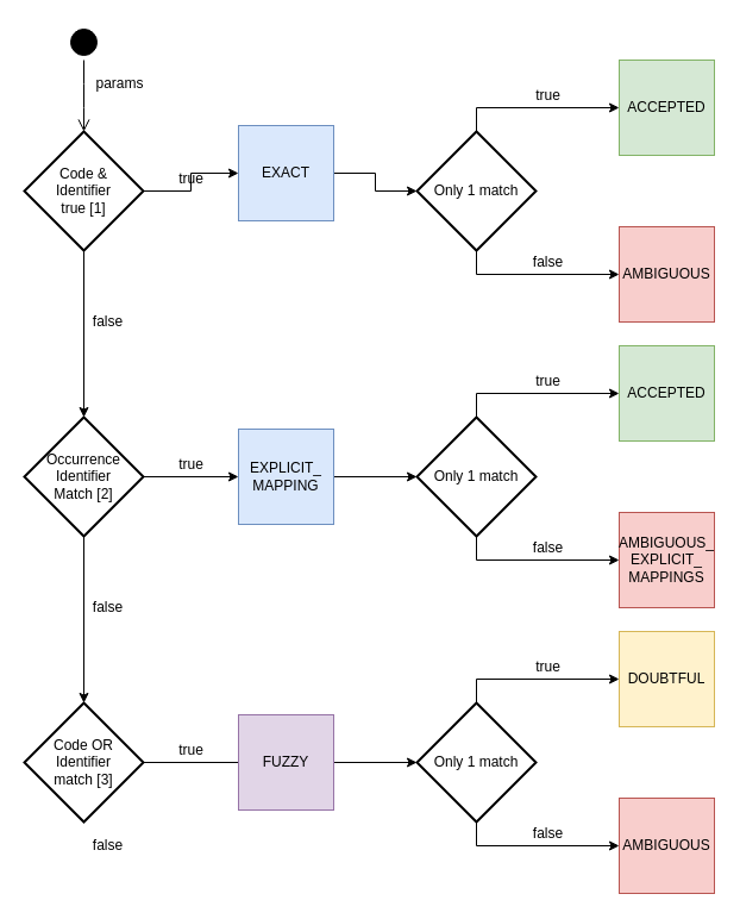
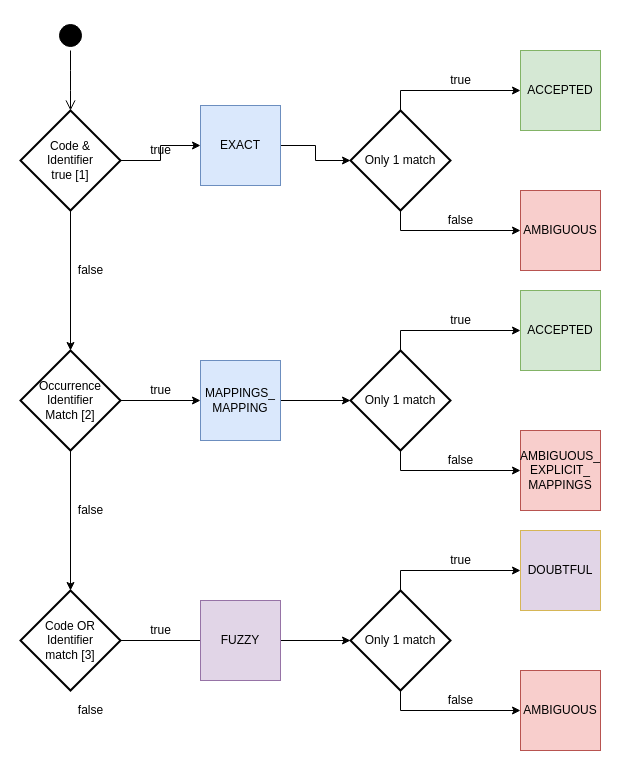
  <mxCell id="0" />
  <mxCell id="1" parent="0" />
  <mxCell id="2" style="edgeStyle=orthogonalEdgeStyle;rounded=0;orthogonalLoop=1;jettySize=auto;html=1;exitX=1;exitY=0.5;exitDx=0;exitDy=0;exitPerimeter=0;entryX=0;entryY=0.5;entryDx=0;entryDy=0;" parent="1" source="4" target="6" edge="1"><mxGeometry relative="1" as="geometry" /></mxCell>
  <mxCell id="3" style="edgeStyle=orthogonalEdgeStyle;rounded=0;orthogonalLoop=1;jettySize=auto;html=1;exitX=0.5;exitY=1;exitDx=0;exitDy=0;exitPerimeter=0;entryX=0.5;entryY=0;entryDx=0;entryDy=0;entryPerimeter=0;" parent="1" source="4" target="14" edge="1"><mxGeometry relative="1" as="geometry" /></mxCell>
  <mxCell id="4" value="Code &amp;amp;&lt;br&gt;Identifier&lt;br&gt;true [1]" style="strokeWidth=2;html=1;shape=mxgraph.flowchart.decision;whiteSpace=wrap;" parent="1" vertex="1"><mxGeometry x="20" y="110" width="100" height="100" as="geometry" /></mxCell>
  <mxCell id="5" style="edgeStyle=orthogonalEdgeStyle;rounded=0;orthogonalLoop=1;jettySize=auto;html=1;exitX=1;exitY=0.5;exitDx=0;exitDy=0;entryX=0;entryY=0.5;entryDx=0;entryDy=0;entryPerimeter=0;" parent="1" source="6" target="9" edge="1"><mxGeometry relative="1" as="geometry" /></mxCell>
  <mxCell id="6" value="EXACT" style="whiteSpace=wrap;html=1;aspect=fixed;fillColor=#dae8fc;strokeColor=#6c8ebf;" parent="1" vertex="1"><mxGeometry x="200" y="105" width="80" height="80" as="geometry" /></mxCell>
  <mxCell id="7" style="edgeStyle=orthogonalEdgeStyle;rounded=0;orthogonalLoop=1;jettySize=auto;html=1;exitX=0.5;exitY=0;exitDx=0;exitDy=0;exitPerimeter=0;entryX=0;entryY=0.5;entryDx=0;entryDy=0;" parent="1" source="9" target="10" edge="1"><mxGeometry relative="1" as="geometry" /></mxCell>
  <mxCell id="8" style="edgeStyle=orthogonalEdgeStyle;rounded=0;orthogonalLoop=1;jettySize=auto;html=1;exitX=0.5;exitY=1;exitDx=0;exitDy=0;exitPerimeter=0;entryX=0;entryY=0.5;entryDx=0;entryDy=0;" parent="1" source="9" target="11" edge="1"><mxGeometry relative="1" as="geometry" /></mxCell>
  <mxCell id="9" value="Only 1 match" style="strokeWidth=2;html=1;shape=mxgraph.flowchart.decision;whiteSpace=wrap;" parent="1" vertex="1"><mxGeometry x="350" y="110" width="100" height="100" as="geometry" /></mxCell>
  <mxCell id="10" value="ACCEPTED" style="whiteSpace=wrap;html=1;aspect=fixed;fillColor=#d5e8d4;strokeColor=#82b366;" parent="1" vertex="1"><mxGeometry x="520" y="50" width="80" height="80" as="geometry" /></mxCell>
  <mxCell id="11" value="AMBIGUOUS" style="whiteSpace=wrap;html=1;aspect=fixed;fillColor=#f8cecc;strokeColor=#b85450;" parent="1" vertex="1"><mxGeometry x="520" y="190" width="80" height="80" as="geometry" /></mxCell>
  <mxCell id="12" style="edgeStyle=orthogonalEdgeStyle;rounded=0;orthogonalLoop=1;jettySize=auto;html=1;exitX=1;exitY=0.5;exitDx=0;exitDy=0;exitPerimeter=0;entryX=0;entryY=0.5;entryDx=0;entryDy=0;" parent="1" source="14" target="16" edge="1"><mxGeometry relative="1" as="geometry" /></mxCell>
  <mxCell id="13" style="edgeStyle=orthogonalEdgeStyle;rounded=0;orthogonalLoop=1;jettySize=auto;html=1;exitX=0.5;exitY=1;exitDx=0;exitDy=0;exitPerimeter=0;entryX=0.5;entryY=0;entryDx=0;entryDy=0;entryPerimeter=0;" parent="1" source="14" target="23" edge="1"><mxGeometry relative="1" as="geometry" /></mxCell>
  <mxCell id="14" value="Occurrence&lt;br&gt;Identifier&lt;br&gt;Match [2]" style="strokeWidth=2;html=1;shape=mxgraph.flowchart.decision;whiteSpace=wrap;" parent="1" vertex="1"><mxGeometry x="20" y="350" width="100" height="100" as="geometry" /></mxCell>
  <mxCell id="15" style="edgeStyle=orthogonalEdgeStyle;rounded=0;orthogonalLoop=1;jettySize=auto;html=1;exitX=1;exitY=0.5;exitDx=0;exitDy=0;entryX=0;entryY=0.5;entryDx=0;entryDy=0;entryPerimeter=0;" parent="1" source="16" target="19" edge="1"><mxGeometry relative="1" as="geometry" /></mxCell>
- <mxCell id="16" value="EXPLICIT_&lt;br&gt;MAPPING" style="whiteSpace=wrap;html=1;aspect=fixed;fillColor=#dae8fc;strokeColor=#6c8ebf;" parent="1" vertex="1"><mxGeometry x="200" y="360" width="80" height="80" as="geometry" /></mxCell>
+ <mxCell id="16" value="MAPPINGS_&lt;br&gt;MAPPING" style="whiteSpace=wrap;html=1;aspect=fixed;fillColor=#dae8fc;strokeColor=#6c8ebf;" parent="1" vertex="1"><mxGeometry x="200" y="360" width="80" height="80" as="geometry" /></mxCell>
  <mxCell id="17" style="edgeStyle=orthogonalEdgeStyle;rounded=0;orthogonalLoop=1;jettySize=auto;html=1;exitX=0.5;exitY=0;exitDx=0;exitDy=0;exitPerimeter=0;entryX=0;entryY=0.5;entryDx=0;entryDy=0;" parent="1" source="19" target="20" edge="1"><mxGeometry relative="1" as="geometry" /></mxCell>
  <mxCell id="18" style="edgeStyle=orthogonalEdgeStyle;rounded=0;orthogonalLoop=1;jettySize=auto;html=1;exitX=0.5;exitY=1;exitDx=0;exitDy=0;exitPerimeter=0;entryX=0;entryY=0.5;entryDx=0;entryDy=0;" parent="1" source="19" target="21" edge="1"><mxGeometry relative="1" as="geometry" /></mxCell>
  <mxCell id="19" value="Only 1 match" style="strokeWidth=2;html=1;shape=mxgraph.flowchart.decision;whiteSpace=wrap;" parent="1" vertex="1"><mxGeometry x="350" y="350" width="100" height="100" as="geometry" /></mxCell>
  <mxCell id="20" value="ACCEPTED" style="whiteSpace=wrap;html=1;aspect=fixed;fillColor=#d5e8d4;strokeColor=#82b366;" parent="1" vertex="1"><mxGeometry x="520" y="290" width="80" height="80" as="geometry" /></mxCell>
  <mxCell id="21" value="AMBIGUOUS_&lt;br&gt;EXPLICIT_&lt;br&gt;MAPPINGS" style="whiteSpace=wrap;html=1;aspect=fixed;fillColor=#f8cecc;strokeColor=#b85450;" parent="1" vertex="1"><mxGeometry x="520" y="430" width="80" height="80" as="geometry" /></mxCell>
  <mxCell id="22" style="edgeStyle=orthogonalEdgeStyle;rounded=0;orthogonalLoop=1;jettySize=auto;html=1;exitX=1;exitY=0.5;exitDx=0;exitDy=0;exitPerimeter=0;entryX=0;entryY=0.5;entryDx=0;entryDy=0;endArrow=none;" parent="1" source="23" target="25" edge="1"><mxGeometry relative="1" as="geometry" /></mxCell>
  <mxCell id="23" value="Code OR&lt;br&gt;Identifier&lt;br&gt;match [3]" style="strokeWidth=2;html=1;shape=mxgraph.flowchart.decision;whiteSpace=wrap;" parent="1" vertex="1"><mxGeometry x="20" y="590" width="100" height="100" as="geometry" /></mxCell>
  <mxCell id="24" style="edgeStyle=orthogonalEdgeStyle;rounded=0;orthogonalLoop=1;jettySize=auto;html=1;exitX=1;exitY=0.5;exitDx=0;exitDy=0;entryX=0;entryY=0.5;entryDx=0;entryDy=0;entryPerimeter=0;" parent="1" source="25" target="28" edge="1"><mxGeometry relative="1" as="geometry" /></mxCell>
  <mxCell id="25" value="FUZZY" style="whiteSpace=wrap;html=1;aspect=fixed;fillColor=#e1d5e7;strokeColor=#9673a6;" parent="1" vertex="1"><mxGeometry x="200" y="600" width="80" height="80" as="geometry" /></mxCell>
  <mxCell id="26" style="edgeStyle=orthogonalEdgeStyle;rounded=0;orthogonalLoop=1;jettySize=auto;html=1;exitX=0.5;exitY=0;exitDx=0;exitDy=0;exitPerimeter=0;entryX=0;entryY=0.5;entryDx=0;entryDy=0;" parent="1" source="28" target="29" edge="1"><mxGeometry relative="1" as="geometry" /></mxCell>
  <mxCell id="27" style="edgeStyle=orthogonalEdgeStyle;rounded=0;orthogonalLoop=1;jettySize=auto;html=1;exitX=0.5;exitY=1;exitDx=0;exitDy=0;exitPerimeter=0;entryX=0;entryY=0.5;entryDx=0;entryDy=0;" parent="1" source="28" target="30" edge="1"><mxGeometry relative="1" as="geometry" /></mxCell>
  <mxCell id="28" value="Only 1 match" style="strokeWidth=2;html=1;shape=mxgraph.flowchart.decision;whiteSpace=wrap;" parent="1" vertex="1"><mxGeometry x="350" y="590" width="100" height="100" as="geometry" /></mxCell>
- <mxCell id="29" value="DOUBTFUL" style="whiteSpace=wrap;html=1;aspect=fixed;fillColor=#fff2cc;strokeColor=#d6b656;" parent="1" vertex="1"><mxGeometry x="520" y="530" width="80" height="80" as="geometry" /></mxCell>
+ <mxCell id="29" value="DOUBTFUL" style="whiteSpace=wrap;html=1;aspect=fixed;fillColor=#e1d5e7;strokeColor=#d6b656;" parent="1" vertex="1"><mxGeometry x="520" y="530" width="80" height="80" as="geometry" /></mxCell>
  <mxCell id="30" value="AMBIGUOUS" style="whiteSpace=wrap;html=1;aspect=fixed;fillColor=#f8cecc;strokeColor=#b85450;" parent="1" vertex="1"><mxGeometry x="520" y="670" width="80" height="80" as="geometry" /></mxCell>
  <mxCell id="31" value="true" style="text;html=1;align=center;verticalAlign=middle;resizable=0;points=[];autosize=1;" parent="1" vertex="1"><mxGeometry x="140" y="140" width="40" height="20" as="geometry" /></mxCell>
  <mxCell id="32" value="true" style="text;html=1;align=center;verticalAlign=middle;resizable=0;points=[];autosize=1;" parent="1" vertex="1"><mxGeometry x="440" y="70" width="40" height="20" as="geometry" /></mxCell>
  <mxCell id="33" value="true" style="text;html=1;align=center;verticalAlign=middle;resizable=0;points=[];autosize=1;" parent="1" vertex="1"><mxGeometry x="140" y="380" width="40" height="20" as="geometry" /></mxCell>
  <mxCell id="34" value="true" style="text;html=1;align=center;verticalAlign=middle;resizable=0;points=[];autosize=1;" parent="1" vertex="1"><mxGeometry x="140" y="620" width="40" height="20" as="geometry" /></mxCell>
  <mxCell id="35" value="true" style="text;html=1;align=center;verticalAlign=middle;resizable=0;points=[];autosize=1;" parent="1" vertex="1"><mxGeometry x="440" y="310" width="40" height="20" as="geometry" /></mxCell>
  <mxCell id="36" value="true" style="text;html=1;align=center;verticalAlign=middle;resizable=0;points=[];autosize=1;" parent="1" vertex="1"><mxGeometry x="440" y="550" width="40" height="20" as="geometry" /></mxCell>
  <mxCell id="37" value="false" style="text;html=1;align=center;verticalAlign=middle;resizable=0;points=[];autosize=1;" parent="1" vertex="1"><mxGeometry x="440" y="210" width="40" height="20" as="geometry" /></mxCell>
  <mxCell id="38" value="false" style="text;html=1;align=center;verticalAlign=middle;resizable=0;points=[];autosize=1;" parent="1" vertex="1"><mxGeometry x="440" y="450" width="40" height="20" as="geometry" /></mxCell>
  <mxCell id="39" value="false" style="text;html=1;align=center;verticalAlign=middle;resizable=0;points=[];autosize=1;" parent="1" vertex="1"><mxGeometry x="440" y="690" width="40" height="20" as="geometry" /></mxCell>
  <mxCell id="40" value="false" style="text;html=1;align=center;verticalAlign=middle;resizable=0;points=[];autosize=1;" parent="1" vertex="1"><mxGeometry x="70" y="260" width="40" height="20" as="geometry" /></mxCell>
  <mxCell id="41" value="false" style="text;html=1;align=center;verticalAlign=middle;resizable=0;points=[];autosize=1;" parent="1" vertex="1"><mxGeometry x="70" y="500" width="40" height="20" as="geometry" /></mxCell>
  <mxCell id="42" value="" style="ellipse;html=1;shape=startState;fillColor=#000000;" parent="1" vertex="1"><mxGeometry x="55" y="20" width="30" height="30" as="geometry" /></mxCell>
  <mxCell id="43" value="" style="edgeStyle=orthogonalEdgeStyle;html=1;verticalAlign=bottom;endArrow=open;endSize=8;" parent="1" source="42" edge="1"><mxGeometry relative="1" as="geometry"><mxPoint x="70" y="110" as="targetPoint" /></mxGeometry></mxCell>
- <mxCell id="44" value="params" style="text;html=1;align=center;verticalAlign=middle;resizable=0;points=[];autosize=1;" parent="1" vertex="1"><mxGeometry x="70" y="60" width="60" height="20" as="geometry" /></mxCell>
  <mxCell id="45" value="false" style="text;html=1;align=center;verticalAlign=middle;resizable=0;points=[];autosize=1;" vertex="1" parent="1"><mxGeometry x="70" y="700" width="40" height="20" as="geometry" /></mxCell>
